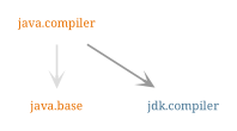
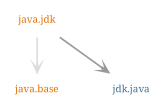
  digraph {
    fontname="Noto Serif"
    nodesep=.5
    pencolor=transparent
    ranksep=0.600000
    node [fontcolor="#e76f00" fontname="Noto Serif" fontsize=12 group=java margin=".2,.2" shape=plaintext]
    edge [arrowhead=open arrowsize=1 fontname="Noto Serif" penwidth=2]
-   "java.compiler"
+   "java.compiler" [label="java.jdk"]
    "java.base"
-   "jdk.compiler" [fontcolor="#437291" group=jdk]
+   "jdk.compiler" [fontcolor="#437291" group=jdk label="jdk.java"]
    subgraph sub_1 {
      rank=same
      "java.compiler"
    }
    subgraph sub_2 {
      "java.compiler"
      "java.base"
    }
    subgraph sub_3 {
      "jdk.compiler"
    }
    "java.compiler" -> "java.base" [color="#dddddd" weight=10]
    "java.compiler" -> "jdk.compiler" [color="#999999"]
  }
